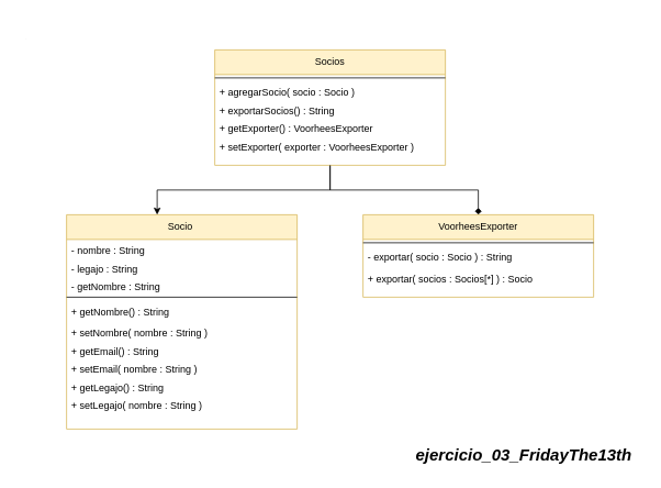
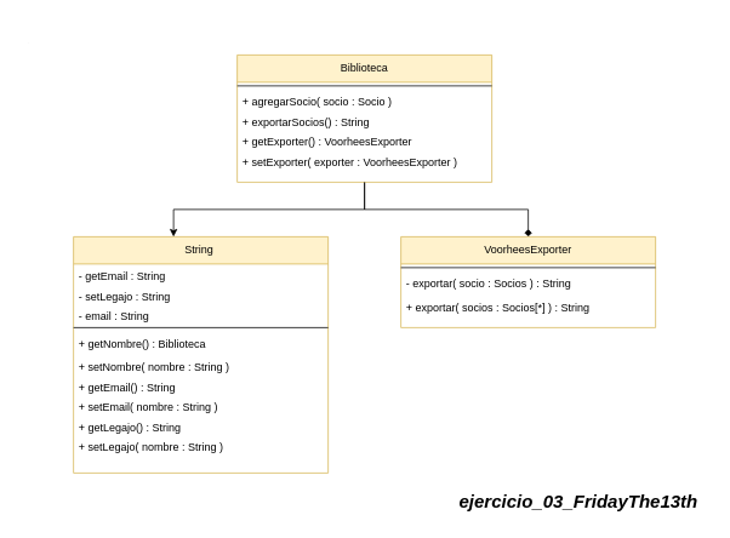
  <mxCell id="0" />
  <mxCell id="1" parent="0" />
  <mxCell id="2" value="&lt;span style=&quot;font-size: 20px;&quot;&gt;&lt;b&gt;&lt;i&gt;ejercicio_03_FridayThe13th&lt;/i&gt;&lt;/b&gt;&lt;/span&gt;" style="text;html=1;align=center;verticalAlign=middle;resizable=0;points=[];autosize=1;strokeColor=none;fillColor=none;" vertex="1" parent="1"><mxGeometry x="490" y="530" width="290" height="40" as="geometry" /></mxCell>
  <mxCell id="3" style="edgeStyle=orthogonalEdgeStyle;rounded=0;orthogonalLoop=1;jettySize=auto;html=1;entryX=0.5;entryY=0;entryDx=0;entryDy=0;endArrow=diamond;" edge="1" parent="1" source="4" target="21"><mxGeometry relative="1" as="geometry" /></mxCell>
- <mxCell id="4" value="Socios&#10;" style="swimlane;fontStyle=0;align=center;verticalAlign=top;childLayout=stackLayout;horizontal=1;startSize=30;horizontalStack=0;resizeParent=1;resizeLast=0;collapsible=1;marginBottom=0;rounded=0;shadow=0;strokeWidth=1;fillColor=#fff2cc;strokeColor=#d6b656;" vertex="1" parent="1"><mxGeometry x="260" y="60" width="280" height="140" as="geometry"><mxRectangle x="110" y="-20" width="160" height="26" as="alternateBounds" /></mxGeometry></mxCell>
+ <mxCell id="4" value="Biblioteca&#10;" style="swimlane;fontStyle=0;align=center;verticalAlign=top;childLayout=stackLayout;horizontal=1;startSize=30;horizontalStack=0;resizeParent=1;resizeLast=0;collapsible=1;marginBottom=0;rounded=0;shadow=0;strokeWidth=1;fillColor=#fff2cc;strokeColor=#d6b656;" vertex="1" parent="1"><mxGeometry x="260" y="60" width="280" height="140" as="geometry"><mxRectangle x="110" y="-20" width="160" height="26" as="alternateBounds" /></mxGeometry></mxCell>
  <mxCell id="5" value="" style="line;html=1;strokeWidth=1;align=left;verticalAlign=middle;spacingTop=-1;spacingLeft=3;spacingRight=3;rotatable=0;labelPosition=right;points=[];portConstraint=eastwest;" vertex="1" parent="4"><mxGeometry y="30" width="280" height="8" as="geometry" /></mxCell>
  <mxCell id="6" value="+ agregarSocio( socio : Socio )" style="text;align=left;verticalAlign=top;spacingLeft=4;spacingRight=4;overflow=hidden;rotatable=0;points=[[0,0.5],[1,0.5]];portConstraint=eastwest;rounded=0;shadow=0;html=0;" vertex="1" parent="4"><mxGeometry y="38" width="280" height="22" as="geometry" /></mxCell>
  <mxCell id="7" value="+ exportarSocios() : String" style="text;align=left;verticalAlign=top;spacingLeft=4;spacingRight=4;overflow=hidden;rotatable=0;points=[[0,0.5],[1,0.5]];portConstraint=eastwest;rounded=0;shadow=0;html=0;" vertex="1" parent="4"><mxGeometry y="60" width="280" height="22" as="geometry" /></mxCell>
  <mxCell id="8" value="+ getExporter() : VoorheesExporter" style="text;align=left;verticalAlign=top;spacingLeft=4;spacingRight=4;overflow=hidden;rotatable=0;points=[[0,0.5],[1,0.5]];portConstraint=eastwest;rounded=0;shadow=0;html=0;" vertex="1" parent="4"><mxGeometry y="82" width="280" height="22" as="geometry" /></mxCell>
  <mxCell id="9" value="+ setExporter( exporter : VoorheesExporter )" style="text;align=left;verticalAlign=top;spacingLeft=4;spacingRight=4;overflow=hidden;rotatable=0;points=[[0,0.5],[1,0.5]];portConstraint=eastwest;rounded=0;shadow=0;html=0;" vertex="1" parent="4"><mxGeometry y="104" width="280" height="22" as="geometry" /></mxCell>
- <mxCell id="10" value="Socio &#10;" style="swimlane;fontStyle=0;align=center;verticalAlign=top;childLayout=stackLayout;horizontal=1;startSize=30;horizontalStack=0;resizeParent=1;resizeLast=0;collapsible=1;marginBottom=0;rounded=0;shadow=0;strokeWidth=1;fillColor=#fff2cc;strokeColor=#d6b656;" vertex="1" parent="1"><mxGeometry x="80" y="260" width="280" height="260" as="geometry"><mxRectangle x="110" y="-20" width="160" height="26" as="alternateBounds" /></mxGeometry></mxCell>
- <mxCell id="11" value="- nombre : String" style="text;align=left;verticalAlign=top;spacingLeft=4;spacingRight=4;overflow=hidden;rotatable=0;points=[[0,0.5],[1,0.5]];portConstraint=eastwest;rounded=0;shadow=0;html=0;" vertex="1" parent="10"><mxGeometry y="30" width="280" height="22" as="geometry" /></mxCell>
- <mxCell id="12" value="- legajo : String" style="text;align=left;verticalAlign=top;spacingLeft=4;spacingRight=4;overflow=hidden;rotatable=0;points=[[0,0.5],[1,0.5]];portConstraint=eastwest;rounded=0;shadow=0;html=0;" vertex="1" parent="10"><mxGeometry y="52" width="280" height="22" as="geometry" /></mxCell>
- <mxCell id="13" value="- getNombre : String" style="text;align=left;verticalAlign=top;spacingLeft=4;spacingRight=4;overflow=hidden;rotatable=0;points=[[0,0.5],[1,0.5]];portConstraint=eastwest;rounded=0;shadow=0;html=0;" vertex="1" parent="10"><mxGeometry y="74" width="280" height="22" as="geometry" /></mxCell>
+ <mxCell id="10" value="String &#10;" style="swimlane;fontStyle=0;align=center;verticalAlign=top;childLayout=stackLayout;horizontal=1;startSize=30;horizontalStack=0;resizeParent=1;resizeLast=0;collapsible=1;marginBottom=0;rounded=0;shadow=0;strokeWidth=1;fillColor=#fff2cc;strokeColor=#d6b656;" vertex="1" parent="1"><mxGeometry x="80" y="260" width="280" height="260" as="geometry"><mxRectangle x="110" y="-20" width="160" height="26" as="alternateBounds" /></mxGeometry></mxCell>
+ <mxCell id="11" value="- getEmail : String" style="text;align=left;verticalAlign=top;spacingLeft=4;spacingRight=4;overflow=hidden;rotatable=0;points=[[0,0.5],[1,0.5]];portConstraint=eastwest;rounded=0;shadow=0;html=0;" vertex="1" parent="10"><mxGeometry y="30" width="280" height="22" as="geometry" /></mxCell>
+ <mxCell id="12" value="- setLegajo : String" style="text;align=left;verticalAlign=top;spacingLeft=4;spacingRight=4;overflow=hidden;rotatable=0;points=[[0,0.5],[1,0.5]];portConstraint=eastwest;rounded=0;shadow=0;html=0;" vertex="1" parent="10"><mxGeometry y="52" width="280" height="22" as="geometry" /></mxCell>
+ <mxCell id="13" value="- email : String" style="text;align=left;verticalAlign=top;spacingLeft=4;spacingRight=4;overflow=hidden;rotatable=0;points=[[0,0.5],[1,0.5]];portConstraint=eastwest;rounded=0;shadow=0;html=0;" vertex="1" parent="10"><mxGeometry y="74" width="280" height="22" as="geometry" /></mxCell>
  <mxCell id="14" value="" style="line;html=1;strokeWidth=1;align=left;verticalAlign=middle;spacingTop=-1;spacingLeft=3;spacingRight=3;rotatable=0;labelPosition=right;points=[];portConstraint=eastwest;" vertex="1" parent="10"><mxGeometry y="96" width="280" height="8" as="geometry" /></mxCell>
- <mxCell id="15" value="+ getNombre() : String" style="text;align=left;verticalAlign=top;spacingLeft=4;spacingRight=4;overflow=hidden;rotatable=0;points=[[0,0.5],[1,0.5]];portConstraint=eastwest;rounded=0;shadow=0;html=0;" vertex="1" parent="10"><mxGeometry y="104" width="280" height="26" as="geometry" /></mxCell>
+ <mxCell id="15" value="+ getNombre() : Biblioteca" style="text;align=left;verticalAlign=top;spacingLeft=4;spacingRight=4;overflow=hidden;rotatable=0;points=[[0,0.5],[1,0.5]];portConstraint=eastwest;rounded=0;shadow=0;html=0;" vertex="1" parent="10"><mxGeometry y="104" width="280" height="26" as="geometry" /></mxCell>
  <mxCell id="16" value="+ setNombre( nombre : String )" style="text;align=left;verticalAlign=top;spacingLeft=4;spacingRight=4;overflow=hidden;rotatable=0;points=[[0,0.5],[1,0.5]];portConstraint=eastwest;rounded=0;shadow=0;html=0;" vertex="1" parent="10"><mxGeometry y="130" width="280" height="22" as="geometry" /></mxCell>
  <mxCell id="17" value="+ getEmail() : String" style="text;align=left;verticalAlign=top;spacingLeft=4;spacingRight=4;overflow=hidden;rotatable=0;points=[[0,0.5],[1,0.5]];portConstraint=eastwest;rounded=0;shadow=0;html=0;" vertex="1" parent="10"><mxGeometry y="152" width="280" height="22" as="geometry" /></mxCell>
  <mxCell id="18" value="+ setEmail( nombre : String )" style="text;align=left;verticalAlign=top;spacingLeft=4;spacingRight=4;overflow=hidden;rotatable=0;points=[[0,0.5],[1,0.5]];portConstraint=eastwest;rounded=0;shadow=0;html=0;" vertex="1" parent="10"><mxGeometry y="174" width="280" height="22" as="geometry" /></mxCell>
  <mxCell id="19" value="+ getLegajo() : String" style="text;align=left;verticalAlign=top;spacingLeft=4;spacingRight=4;overflow=hidden;rotatable=0;points=[[0,0.5],[1,0.5]];portConstraint=eastwest;rounded=0;shadow=0;html=0;" vertex="1" parent="10"><mxGeometry y="196" width="280" height="22" as="geometry" /></mxCell>
  <mxCell id="20" value="+ setLegajo( nombre : String )" style="text;align=left;verticalAlign=top;spacingLeft=4;spacingRight=4;overflow=hidden;rotatable=0;points=[[0,0.5],[1,0.5]];portConstraint=eastwest;rounded=0;shadow=0;html=0;" vertex="1" parent="10"><mxGeometry y="218" width="280" height="22" as="geometry" /></mxCell>
  <mxCell id="21" value="VoorheesExporter&#10;" style="swimlane;fontStyle=0;align=center;verticalAlign=top;childLayout=stackLayout;horizontal=1;startSize=30;horizontalStack=0;resizeParent=1;resizeLast=0;collapsible=1;marginBottom=0;rounded=0;shadow=0;strokeWidth=1;fillColor=#fff2cc;strokeColor=#d6b656;" vertex="1" parent="1"><mxGeometry x="440" y="260" width="280" height="100" as="geometry"><mxRectangle x="110" y="-20" width="160" height="26" as="alternateBounds" /></mxGeometry></mxCell>
  <mxCell id="22" value="" style="line;html=1;strokeWidth=1;align=left;verticalAlign=middle;spacingTop=-1;spacingLeft=3;spacingRight=3;rotatable=0;labelPosition=right;points=[];portConstraint=eastwest;" vertex="1" parent="21"><mxGeometry y="30" width="280" height="8" as="geometry" /></mxCell>
- <mxCell id="23" value="- exportar( socio : Socio ) : String" style="text;align=left;verticalAlign=top;spacingLeft=4;spacingRight=4;overflow=hidden;rotatable=0;points=[[0,0.5],[1,0.5]];portConstraint=eastwest;rounded=0;shadow=0;html=0;" vertex="1" parent="21"><mxGeometry y="38" width="280" height="26" as="geometry" /></mxCell>
- <mxCell id="24" value="+ exportar( socios : Socios[*] ) : Socio" style="text;align=left;verticalAlign=top;spacingLeft=4;spacingRight=4;overflow=hidden;rotatable=0;points=[[0,0.5],[1,0.5]];portConstraint=eastwest;rounded=0;shadow=0;html=0;" vertex="1" parent="21"><mxGeometry y="64" width="280" height="22" as="geometry" /></mxCell>
+ <mxCell id="23" value="- exportar( socio : Socios ) : String" style="text;align=left;verticalAlign=top;spacingLeft=4;spacingRight=4;overflow=hidden;rotatable=0;points=[[0,0.5],[1,0.5]];portConstraint=eastwest;rounded=0;shadow=0;html=0;" vertex="1" parent="21"><mxGeometry y="38" width="280" height="26" as="geometry" /></mxCell>
+ <mxCell id="24" value="+ exportar( socios : Socios[*] ) : String" style="text;align=left;verticalAlign=top;spacingLeft=4;spacingRight=4;overflow=hidden;rotatable=0;points=[[0,0.5],[1,0.5]];portConstraint=eastwest;rounded=0;shadow=0;html=0;" vertex="1" parent="21"><mxGeometry y="64" width="280" height="22" as="geometry" /></mxCell>
  <mxCell id="25" style="edgeStyle=orthogonalEdgeStyle;rounded=0;orthogonalLoop=1;jettySize=auto;html=1;" edge="1" parent="1"><mxGeometry relative="1" as="geometry"><mxPoint x="400" y="200" as="sourcePoint" /><mxPoint x="190" y="260" as="targetPoint" /><Array as="points"><mxPoint x="400" y="230" /><mxPoint x="190" y="230" /></Array></mxGeometry></mxCell>
  <mxCell id="26" value="&lt;span style=&quot;font-size: 20px;&quot;&gt;&lt;b&gt;&lt;i style=&quot;font-size: 1px;&quot;&gt;.&lt;/i&gt;&lt;/b&gt;&lt;/span&gt;" style="text;html=1;align=center;verticalAlign=middle;resizable=0;points=[];autosize=1;strokeColor=none;fillColor=none;" vertex="1" parent="1"><mxGeometry x="20" y="20" width="20" height="40" as="geometry" /></mxCell>
